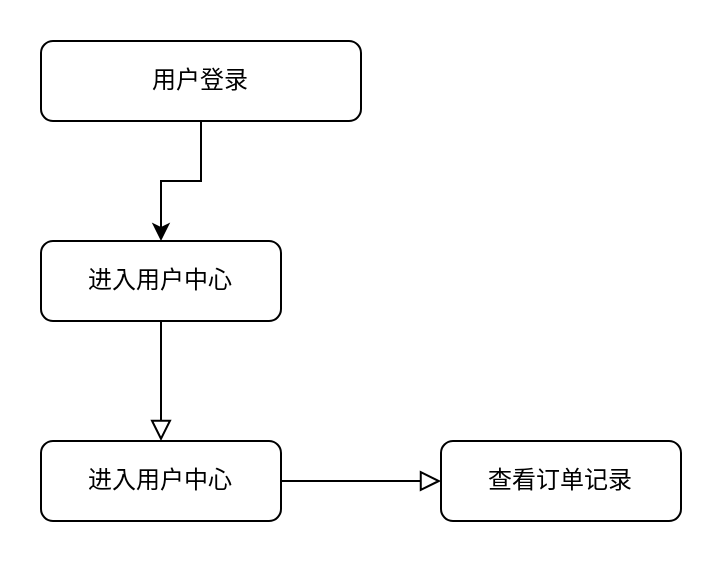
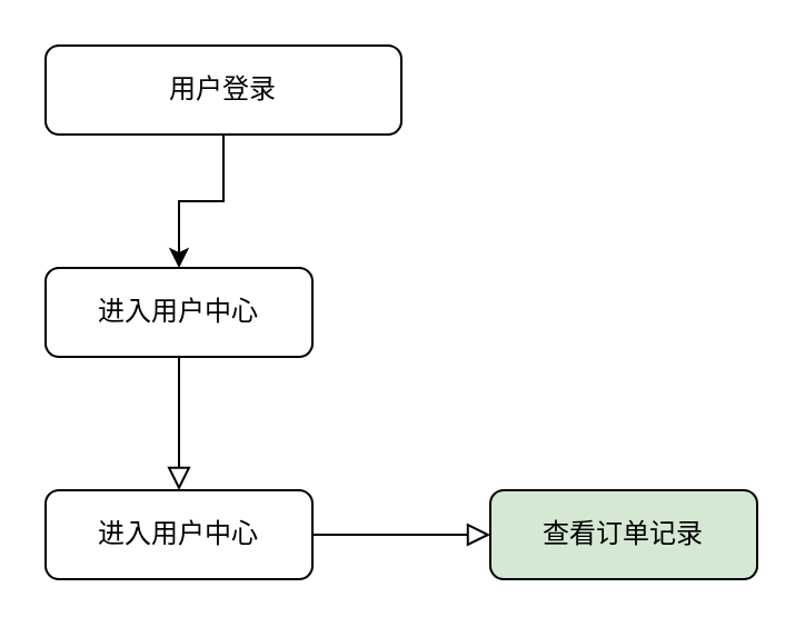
  <mxCell id="0" />
  <mxCell id="1" parent="0" />
  <mxCell id="2" value="" style="rounded=0;html=1;jettySize=auto;orthogonalLoop=1;fontSize=11;endArrow=block;endFill=0;endSize=8;strokeWidth=1;shadow=0;labelBackgroundColor=none;edgeStyle=orthogonalEdgeStyle;entryX=0.5;entryY=0;entryDx=0;entryDy=0;" parent="1" source="3" target="7" edge="1"><mxGeometry relative="1" as="geometry"><mxPoint x="80" y="210" as="targetPoint" /></mxGeometry></mxCell>
  <mxCell id="3" value="进入用户中心" style="rounded=1;whiteSpace=wrap;html=1;fontSize=12;glass=0;strokeWidth=1;shadow=0;" parent="1" vertex="1"><mxGeometry x="20" y="120" width="120" height="40" as="geometry" /></mxCell>
- <mxCell id="4" value="查看订单记录" style="rounded=1;whiteSpace=wrap;html=1;fontSize=12;glass=0;strokeWidth=1;shadow=0;" parent="1" vertex="1"><mxGeometry x="220" y="220" width="120" height="40" as="geometry" /></mxCell>
+ <mxCell id="4" value="查看订单记录" style="rounded=1;whiteSpace=wrap;html=1;fontSize=12;glass=0;strokeWidth=1;shadow=0;fillColor=#d5e8d4;" parent="1" vertex="1"><mxGeometry x="220" y="220" width="120" height="40" as="geometry" /></mxCell>
  <mxCell id="5" value="" style="edgeStyle=orthogonalEdgeStyle;rounded=0;orthogonalLoop=1;jettySize=auto;html=1;" parent="1" source="6" target="3" edge="1"><mxGeometry relative="1" as="geometry" /></mxCell>
  <mxCell id="6" value="用户登录" style="rounded=1;whiteSpace=wrap;html=1;fontSize=12;glass=0;strokeWidth=1;shadow=0;" parent="1" vertex="1"><mxGeometry x="20" y="20" width="160" height="40" as="geometry" /></mxCell>
  <mxCell id="7" value="进入用户中心" style="rounded=1;whiteSpace=wrap;html=1;fontSize=12;glass=0;strokeWidth=1;shadow=0;" vertex="1" parent="1"><mxGeometry x="20" y="220" width="120" height="40" as="geometry" /></mxCell>
  <mxCell id="8" value="" style="rounded=0;html=1;jettySize=auto;orthogonalLoop=1;fontSize=11;endArrow=block;endFill=0;endSize=8;strokeWidth=1;shadow=0;labelBackgroundColor=none;edgeStyle=orthogonalEdgeStyle;exitX=1;exitY=0.5;exitDx=0;exitDy=0;" edge="1" parent="1" source="7" target="4"><mxGeometry relative="1" as="geometry"><mxPoint x="90" y="170" as="sourcePoint" /><mxPoint x="90" y="230" as="targetPoint" /></mxGeometry></mxCell>
